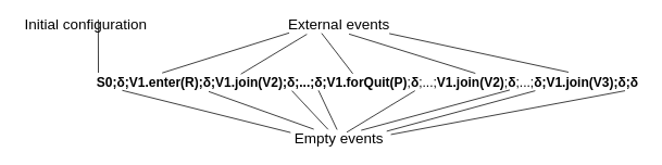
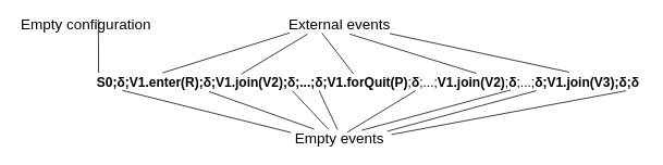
  <mxCell id="0" />
  <mxCell id="1" parent="0" />
  <mxCell id="2" value="&lt;font style=&quot;font-size: 16px&quot;&gt;&lt;b&gt;S0;δ;V1.enter(R);δ;V1.join(V2);&lt;/b&gt;&lt;b&gt;δ;...;δ;V1.forQuit(P)&lt;/b&gt;;&lt;b&gt;δ&lt;/b&gt;;...;&lt;b&gt;V1.join(V2)&lt;/b&gt;;&lt;b&gt;δ&lt;/b&gt;;...;&lt;b&gt;δ;V1.join(V3);δ;δ&lt;/b&gt;&lt;/font&gt;" style="text;html=1;align=center;verticalAlign=middle;resizable=0;points=[];autosize=1;fontSize=14;" vertex="1" parent="1"><mxGeometry x="110" y="90" width="680" height="20" as="geometry" /></mxCell>
  <mxCell id="3" value="&lt;font style=&quot;font-size: 18px&quot;&gt;Empty events&lt;/font&gt;" style="text;html=1;align=center;verticalAlign=middle;resizable=0;points=[];autosize=1;" vertex="1" parent="1"><mxGeometry x="355" y="160" width="120" height="20" as="geometry" /></mxCell>
  <mxCell id="4" value="" style="endArrow=none;html=1;exitX=0.008;exitY=0.1;exitDx=0;exitDy=0;exitPerimeter=0;entryX=0.058;entryY=1.01;entryDx=0;entryDy=0;entryPerimeter=0;" edge="1" parent="1" source="3" target="2"><mxGeometry width="50" height="50" relative="1" as="geometry"><mxPoint x="376" y="160" as="sourcePoint" /><mxPoint x="-160" y="114" as="targetPoint" /></mxGeometry></mxCell>
  <mxCell id="5" value="" style="endArrow=none;html=1;entryX=0.245;entryY=-0.106;entryDx=0;entryDy=0;entryPerimeter=0;exitX=0.214;exitY=1.081;exitDx=0;exitDy=0;exitPerimeter=0;" edge="1" parent="1" source="2" target="3"><mxGeometry width="50" height="50" relative="1" as="geometry"><mxPoint x="-54" y="120" as="sourcePoint" /><mxPoint x="426" y="110" as="targetPoint" /></mxGeometry></mxCell>
  <mxCell id="6" value="" style="endArrow=none;html=1;entryX=0.391;entryY=-0.092;entryDx=0;entryDy=0;entryPerimeter=0;exitX=0.364;exitY=1.033;exitDx=0;exitDy=0;exitPerimeter=0;" edge="1" parent="1" source="2" target="3"><mxGeometry width="50" height="50" relative="1" as="geometry"><mxPoint x="176" y="120" as="sourcePoint" /><mxPoint x="426" y="110" as="targetPoint" /></mxGeometry></mxCell>
  <mxCell id="7" value="" style="endArrow=none;html=1;exitX=0.412;exitY=1.01;exitDx=0;exitDy=0;exitPerimeter=0;entryX=0.483;entryY=-0.078;entryDx=0;entryDy=0;entryPerimeter=0;" edge="1" parent="1" source="2" target="3"><mxGeometry width="50" height="50" relative="1" as="geometry"><mxPoint x="183.52" y="125" as="sourcePoint" /><mxPoint x="346" y="200" as="targetPoint" /></mxGeometry></mxCell>
  <mxCell id="8" value="" style="endArrow=none;html=1;exitX=0.586;exitY=1.033;exitDx=0;exitDy=0;exitPerimeter=0;entryX=0.582;entryY=0.081;entryDx=0;entryDy=0;entryPerimeter=0;" edge="1" parent="1" source="2" target="3"><mxGeometry width="50" height="50" relative="1" as="geometry"><mxPoint x="193.52" y="135" as="sourcePoint" /><mxPoint x="351" y="208" as="targetPoint" /></mxGeometry></mxCell>
  <mxCell id="9" value="" style="endArrow=none;html=1;exitX=0.757;exitY=0.986;exitDx=0;exitDy=0;exitPerimeter=0;entryX=0.729;entryY=-0.038;entryDx=0;entryDy=0;entryPerimeter=0;" edge="1" parent="1" source="2" target="3"><mxGeometry width="50" height="50" relative="1" as="geometry"><mxPoint x="203.52" y="145" as="sourcePoint" /><mxPoint x="366" y="210" as="targetPoint" /></mxGeometry></mxCell>
  <mxCell id="10" value="" style="endArrow=none;html=1;entryX=0.99;entryY=0.019;entryDx=0;entryDy=0;entryPerimeter=0;exitX=0.803;exitY=1.033;exitDx=0;exitDy=0;exitPerimeter=0;" edge="1" parent="1" source="2" target="3"><mxGeometry width="50" height="50" relative="1" as="geometry"><mxPoint x="213.52" y="155" as="sourcePoint" /><mxPoint x="367" y="248" as="targetPoint" /></mxGeometry></mxCell>
  <mxCell id="11" value="" style="endArrow=none;html=1;entryX=1.033;entryY=0.221;entryDx=0;entryDy=0;entryPerimeter=0;exitX=0.965;exitY=1.033;exitDx=0;exitDy=0;exitPerimeter=0;" edge="1" parent="1" source="2" target="3"><mxGeometry width="50" height="50" relative="1" as="geometry"><mxPoint x="223.52" y="165" as="sourcePoint" /><mxPoint x="377" y="258" as="targetPoint" /></mxGeometry></mxCell>
  <mxCell id="12" value="&lt;font style=&quot;font-size: 18px&quot;&gt;External events&lt;/font&gt;" style="text;html=1;align=center;verticalAlign=middle;resizable=0;points=[];autosize=1;" vertex="1" parent="1"><mxGeometry x="345" y="20" width="140" height="20" as="geometry" /></mxCell>
  <mxCell id="13" value="" style="endArrow=none;html=1;exitX=0.13;exitY=-0.062;exitDx=0;exitDy=0;exitPerimeter=0;entryX=0.066;entryY=0.978;entryDx=0;entryDy=0;entryPerimeter=0;" edge="1" parent="1" source="2" target="12"><mxGeometry width="50" height="50" relative="1" as="geometry"><mxPoint x="346" y="70" as="sourcePoint" /><mxPoint x="396" y="20" as="targetPoint" /></mxGeometry></mxCell>
  <mxCell id="14" value="" style="endArrow=none;html=1;exitX=0.272;exitY=0.01;exitDx=0;exitDy=0;exitPerimeter=0;entryX=0.221;entryY=1.061;entryDx=0;entryDy=0;entryPerimeter=0;" edge="1" parent="1" source="2" target="12"><mxGeometry width="50" height="50" relative="1" as="geometry"><mxPoint x="346" y="70" as="sourcePoint" /><mxPoint x="276" y="50" as="targetPoint" /></mxGeometry></mxCell>
  <mxCell id="15" value="" style="endArrow=none;html=1;exitX=0.474;exitY=-0.014;exitDx=0;exitDy=0;exitPerimeter=0;entryX=0.35;entryY=1;entryDx=0;entryDy=0;entryPerimeter=0;" edge="1" parent="1" source="2" target="12"><mxGeometry width="50" height="50" relative="1" as="geometry"><mxPoint x="346" y="70" as="sourcePoint" /><mxPoint x="306" y="40" as="targetPoint" /></mxGeometry></mxCell>
  <mxCell id="16" value="" style="endArrow=none;html=1;exitX=0.695;exitY=-0.038;exitDx=0;exitDy=0;exitPerimeter=0;entryX=0.59;entryY=1.047;entryDx=0;entryDy=0;entryPerimeter=0;" edge="1" parent="1" source="2" target="12"><mxGeometry width="50" height="50" relative="1" as="geometry"><mxPoint x="346" y="70" as="sourcePoint" /><mxPoint x="331" y="50" as="targetPoint" /></mxGeometry></mxCell>
  <mxCell id="17" value="" style="endArrow=none;html=1;exitX=0.863;exitY=-0.108;exitDx=0;exitDy=0;exitPerimeter=0;entryX=0.943;entryY=1.019;entryDx=0;entryDy=0;entryPerimeter=0;" edge="1" parent="1" source="2" target="12"><mxGeometry width="50" height="50" relative="1" as="geometry"><mxPoint x="476" y="70" as="sourcePoint" /><mxPoint x="526" y="20" as="targetPoint" /></mxGeometry></mxCell>
- <mxCell id="18" value="&lt;font style=&quot;font-size: 18px&quot;&gt;Initial configuration&lt;/font&gt;" style="text;html=1;strokeColor=none;fillColor=none;align=center;verticalAlign=middle;whiteSpace=wrap;rounded=0;" vertex="1" parent="1"><mxGeometry x="20" y="20" width="170" height="20" as="geometry" /></mxCell>
+ <mxCell id="18" value="&lt;font style=&quot;font-size: 18px&quot;&gt;Empty configuration&lt;/font&gt;" style="text;html=1;strokeColor=none;fillColor=none;align=center;verticalAlign=middle;whiteSpace=wrap;rounded=0;" vertex="1" parent="1"><mxGeometry x="20" y="20" width="170" height="20" as="geometry" /></mxCell>
  <mxCell id="19" value="" style="endArrow=none;html=1;exitX=0.015;exitY=-0.071;exitDx=0;exitDy=0;exitPerimeter=0;" edge="1" parent="1" source="2"><mxGeometry width="50" height="50" relative="1" as="geometry"><mxPoint x="-180" y="70" as="sourcePoint" /><mxPoint x="120" y="23" as="targetPoint" /></mxGeometry></mxCell>
